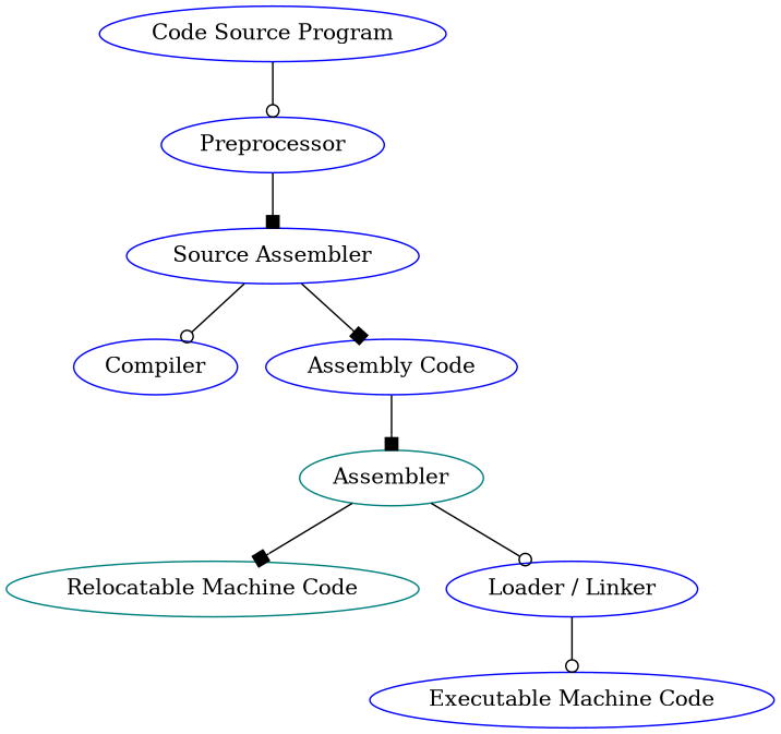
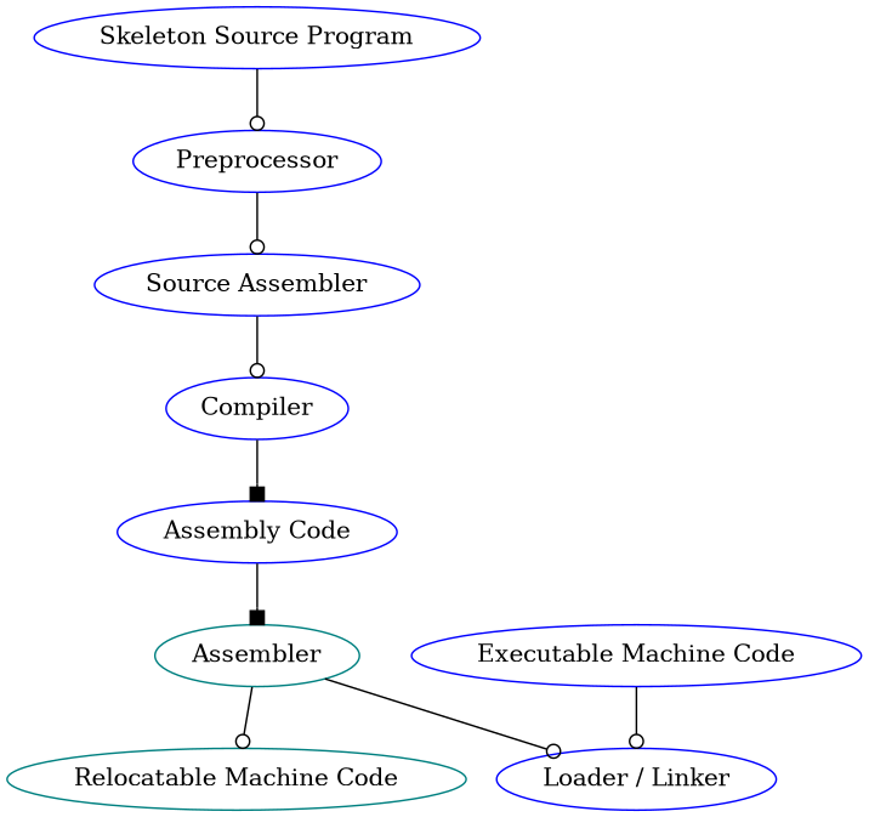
  digraph {
    node [color=blue]
    edge [arrowhead=odot]
-   "Skeleton Source Program" [label="Code Source Program"]
+   "Skeleton Source Program"
    Preprocessor
    n3 [label="Source Assembler"]
    Compiler
    "Assembly Code"
    Assembler [color=teal]
    "Relocatable Machine Code" [color=teal]
    "Loader / Linker"
    "Executable Machine Code"
    "Skeleton Source Program" -> Preprocessor
-   Preprocessor -> n3 [arrowhead=box]
+   Preprocessor -> n3
    n3 -> Compiler
-   n3 -> "Assembly Code" [arrowhead=box]
+   Compiler -> "Assembly Code" [arrowhead=box]
    "Assembly Code" -> Assembler [arrowhead=box]
-   Assembler -> "Relocatable Machine Code" [arrowhead=box]
+   Assembler -> "Relocatable Machine Code"
    Assembler -> "Loader / Linker"
-   "Loader / Linker" -> "Executable Machine Code"
+   "Executable Machine Code" -> "Loader / Linker"
  }
